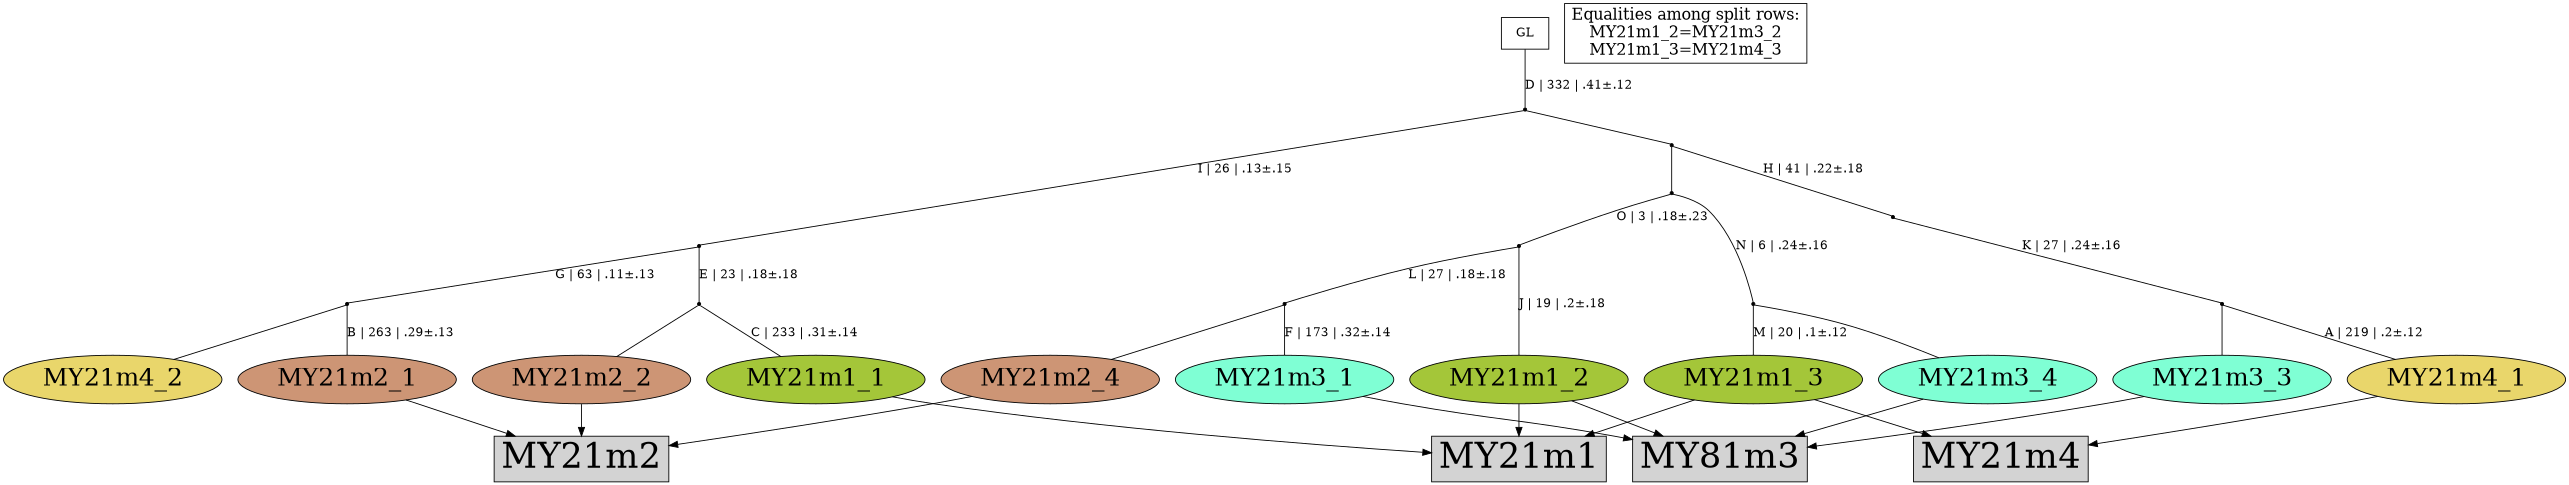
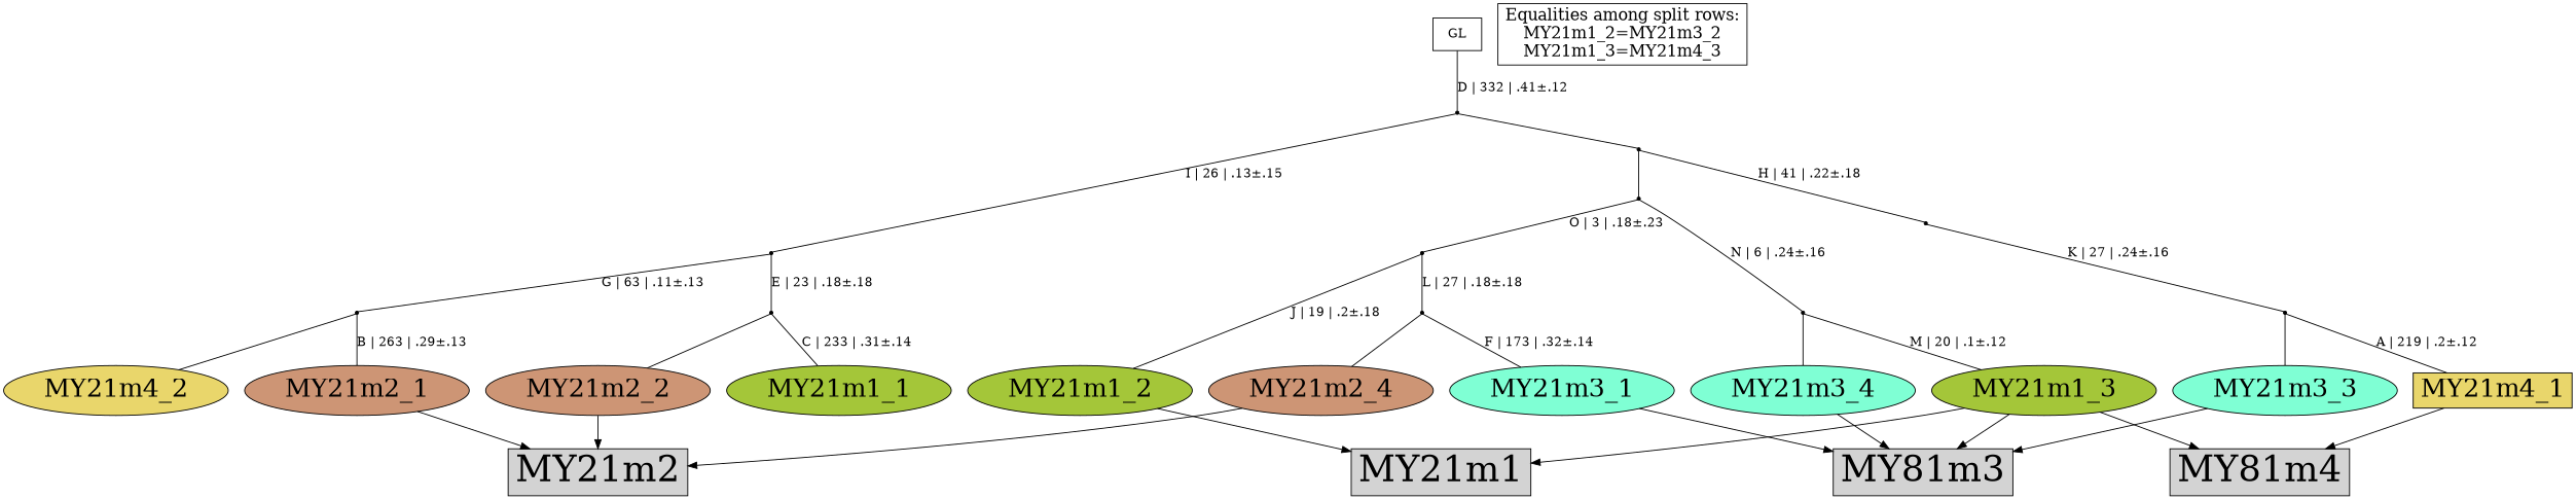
  digraph {
    node [fillcolor=black shape=oval style=filled]
    edge [arrowhead=none]
    n1 [fillcolor="#a4c639" fontsize=28 label=MY21m1_1]
    n2 [fillcolor="#a4c639" fontsize=28 label=MY21m1_2]
    n3 [fillcolor="#a4c639" fontsize=28 label=MY21m1_3]
    n4 [fillcolor="#cd9575" fontsize=28 label=MY21m2_1]
    n5 [fillcolor="#cd9575" fontsize=28 label=MY21m2_2]
    n6 [fillcolor="#cd9575" fontsize=28 label=MY21m2_4]
    n7 [fillcolor="#7fffd4" fontsize=28 label=MY21m3_1]
    n8 [fillcolor="#7fffd4" fontsize=28 label=MY21m3_3]
    n9 [fillcolor="#7fffd4" fontsize=28 label=MY21m3_4]
-   n10 [fillcolor="#e9d66b" fontsize=28 label=MY21m4_1]
+   n10 [fillcolor="#e9d66b" fontsize=28 label=MY21m4_1 shape=box]
    n11 [fillcolor="#e9d66b" fontsize=28 label=MY21m4_2]
    n12 [fontsize=40 label=MY21m1 shape=box fillcolor=""]
    n13 [fontsize=40 label=MY81m3 shape=box fillcolor=""]
-   n14 [fontsize=40 label=MY21m4 shape=box fillcolor=""]
+   n14 [fontsize=40 label=MY81m4 shape=box fillcolor=""]
    n15 [fontsize=40 label=MY21m2 shape=box fillcolor=""]
    n16 [fontsize=18 label="Equalities among split rows:\nMY21m1_2=MY21m3_2\nMY21m1_3=MY21m4_3\n" shape=box fillcolor="" style=""]
    Int1 [shape=point]
    Int2 [shape=point]
    Int3 [shape=point]
    Int4 [shape=point]
    Int5 [shape=point]
    Int6 [shape=point]
    Int7 [shape=point]
    Int8 [shape=point]
    Int9 [shape=point]
    Int10 [shape=point]
    Int11 [shape=point]
    n28 [fillcolor=white label=GL shape=box]
    subgraph sub_1 {
      rank=same
      n1
      n2
      n3
      n4
      n5
      n6
      n7
      n8
      n9
      n10
      n11
    }
-   n1 -> n12 [arrowhead=normal]
    n2 -> n12 [arrowhead=normal]
-   n2 -> n13 [arrowhead=normal]
+   n3 -> n13 [arrowhead=normal]
    n3 -> n12 [arrowhead=normal]
    n3 -> n14 [arrowhead=normal]
    n4 -> n15 [arrowhead=normal]
    n5 -> n15 [arrowhead=normal]
    n6 -> n15 [arrowhead=normal]
    n7 -> n13 [arrowhead=normal]
    n8 -> n13 [arrowhead=normal]
    n9 -> n13 [arrowhead=normal]
    n10 -> n14 [arrowhead=normal]
    Int1 -> n8
    Int1 -> n10 [label="A | 219 | .2±.12"]
    Int2 -> n6
    Int2 -> n7 [label="F | 173 | .32±.14"]
    Int3 -> n4 [label="B | 263 | .29±.13"]
    Int3 -> n11
    Int4 -> n1 [label="C | 233 | .31±.14"]
    Int4 -> n5
    Int5 -> Int3 [label="G | 63 | .11±.13"]
    Int5 -> Int4 [label="E | 23 | .18±.18"]
    Int6 -> Int1 [label="K | 27 | .24±.16"]
    Int7 -> n3 [label="M | 20 | .1±.12"]
    Int7 -> n9
    Int8 -> n2 [label="J | 19 | .2±.18"]
    Int8 -> Int2 [label="L | 27 | .18±.18"]
    Int9 -> Int7 [label="N | 6 | .24±.16"]
    Int9 -> Int8 [label="O | 3 | .18±.23"]
    Int10 -> Int6 [label="H | 41 | .22±.18"]
    Int10 -> Int9
    Int11 -> Int5 [label="I | 26 | .13±.15"]
    Int11 -> Int10
    n28 -> Int11 [label="D | 332 | .41±.12"]
  }
